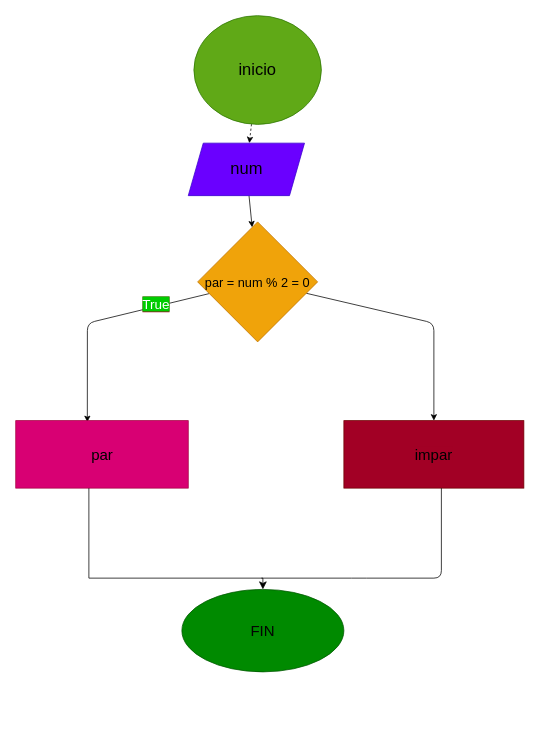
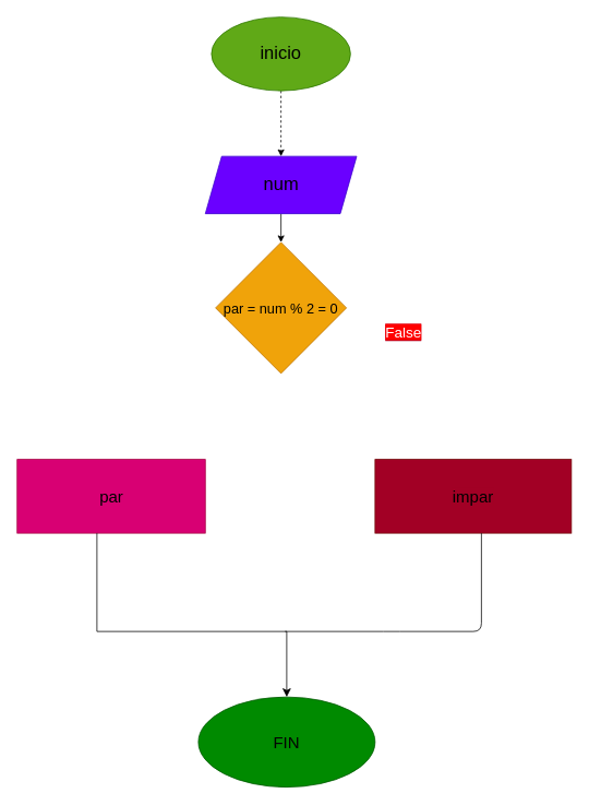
  <mxCell id="0" />
  <mxCell id="1" parent="0" />
  <mxCell id="2" style="edgeStyle=none;html=1;fontSize=20;dashed=1;" edge="1" parent="1" source="3" target="5"><mxGeometry relative="1" as="geometry" /></mxCell>
- <mxCell id="3" value="&lt;font color=&quot;#000000&quot; style=&quot;font-size: 22px;&quot;&gt;inicio&lt;/font&gt;" style="ellipse;whiteSpace=wrap;html=1;fillColor=#60a917;fontColor=#ffffff;strokeColor=#2D7600;" vertex="1" parent="1"><mxGeometry x="258" y="20" width="170" height="145" as="geometry" /></mxCell>
+ <mxCell id="3" value="&lt;font color=&quot;#000000&quot; style=&quot;font-size: 22px;&quot;&gt;inicio&lt;/font&gt;" style="ellipse;whiteSpace=wrap;html=1;fillColor=#60a917;fontColor=#ffffff;strokeColor=#2D7600;" vertex="1" parent="1"><mxGeometry x="258" y="20" width="170" height="90" as="geometry" /></mxCell>
  <mxCell id="4" style="edgeStyle=none;html=1;fontSize=20;" edge="1" parent="1" source="5" target="8"><mxGeometry relative="1" as="geometry" /></mxCell>
- <mxCell id="5" value="&lt;font color=&quot;#000000&quot;&gt;num&lt;/font&gt;" style="shape=parallelogram;perimeter=parallelogramPerimeter;whiteSpace=wrap;html=1;fixedSize=1;fontSize=22;fillColor=#6a00ff;fontColor=#ffffff;strokeColor=#3700CC;" vertex="1" parent="1"><mxGeometry x="250.5" y="190" width="155" height="70" as="geometry" /></mxCell>
- <mxCell id="6" style="edgeStyle=none;html=1;entryX=0.415;entryY=0.022;entryDx=0;entryDy=0;entryPerimeter=0;fontSize=20;" edge="1" parent="1" source="8" target="9"><mxGeometry relative="1" as="geometry"><Array as="points"><mxPoint x="116" y="430" /></Array></mxGeometry></mxCell>
- <mxCell id="7" style="edgeStyle=none;html=1;entryX=0.5;entryY=0;entryDx=0;entryDy=0;fontSize=20;" edge="1" parent="1" source="8" target="10"><mxGeometry relative="1" as="geometry"><Array as="points"><mxPoint x="578" y="430" /></Array></mxGeometry></mxCell>
+ <mxCell id="5" value="&lt;font color=&quot;#000000&quot;&gt;num&lt;/font&gt;" style="shape=parallelogram;perimeter=parallelogramPerimeter;whiteSpace=wrap;html=1;fixedSize=1;fontSize=22;fillColor=#6a00ff;fontColor=#ffffff;strokeColor=#3700CC;" vertex="1" parent="1"><mxGeometry x="250.5" y="190" width="185" height="70" as="geometry" /></mxCell>
  <mxCell id="8" value="&lt;font style=&quot;font-size: 17px;&quot;&gt;par = num % 2 = 0&lt;/font&gt;&lt;span style=&quot;font-size: 20px;&quot;&gt;&lt;br&gt;&lt;/span&gt;" style="rhombus;whiteSpace=wrap;html=1;fontSize=22;fillColor=#f0a30a;fontColor=#000000;strokeColor=#BD7000;" vertex="1" parent="1"><mxGeometry x="263" y="295" width="160" height="160" as="geometry" /></mxCell>
  <mxCell id="9" value="&lt;font color=&quot;#000000&quot;&gt;par&lt;/font&gt;" style="rounded=0;whiteSpace=wrap;html=1;fontSize=20;fillColor=#d80073;fontColor=#ffffff;strokeColor=#A50040;" vertex="1" parent="1"><mxGeometry x="20.5" y="560" width="230" height="90" as="geometry" /></mxCell>
  <mxCell id="10" value="&lt;div style=&quot;text-align: left;&quot;&gt;&lt;font color=&quot;#000000&quot;&gt;&lt;span style=&quot;background-color: rgb(162, 0, 37);&quot;&gt;impar&lt;/span&gt;&lt;/font&gt;&lt;/div&gt;" style="rounded=0;whiteSpace=wrap;html=1;fontSize=20;fillColor=#A20025;fontColor=#ffffff;strokeColor=#6F0000;" vertex="1" parent="1"><mxGeometry x="458" y="560" width="240" height="90" as="geometry" /></mxCell>
- <mxCell id="11" value="&lt;font color=&quot;#030303&quot;&gt;FIN&lt;/font&gt;" style="ellipse;whiteSpace=wrap;html=1;fontSize=20;fillColor=#008a00;fontColor=#ffffff;strokeColor=#005700;" vertex="1" parent="1"><mxGeometry x="242" y="785" width="216" height="110" as="geometry" /></mxCell>
+ <mxCell id="11" value="&lt;font color=&quot;#030303&quot;&gt;FIN&lt;/font&gt;" style="ellipse;whiteSpace=wrap;html=1;fontSize=20;fillColor=#008a00;fontColor=#ffffff;strokeColor=#005700;" vertex="1" parent="1"><mxGeometry x="242" y="850" width="216" height="110" as="geometry" /></mxCell>
  <mxCell id="12" value="" style="edgeStyle=orthogonalEdgeStyle;endArrow=classic;html=1;rounded=0;endSize=8;startSize=8;fontSize=20;elbow=vertical;" edge="1" parent="1" target="11"><mxGeometry width="50" height="50" relative="1" as="geometry"><mxPoint x="118" y="650" as="sourcePoint" /><mxPoint x="350" y="840" as="targetPoint" /><Array as="points"><mxPoint x="118" y="770" /><mxPoint x="350" y="770" /></Array></mxGeometry></mxCell>
  <mxCell id="13" value="" style="endArrow=none;html=1;fontSize=20;elbow=vertical;" edge="1" parent="1"><mxGeometry width="50" height="50" relative="1" as="geometry"><mxPoint x="348" y="770" as="sourcePoint" /><mxPoint x="588" y="650" as="targetPoint" /><Array as="points"><mxPoint x="478" y="770" /><mxPoint x="588" y="770" /></Array></mxGeometry></mxCell>
- <mxCell id="14" value="&lt;font style=&quot;font-size: 18px; background-color: rgb(0, 204, 0);&quot; color=&quot;#ffffff&quot;&gt;True&lt;/font&gt;" style="text;html=1;strokeColor=none;fillColor=none;align=center;verticalAlign=middle;whiteSpace=wrap;rounded=0;labelBackgroundColor=#A20025;fontColor=#000000;" vertex="1" parent="1"><mxGeometry x="168" y="390" width="80" height="30" as="geometry" /></mxCell>
+ <mxCell id="15" value="&lt;font style=&quot;font-size: 18px; background-color: rgb(255, 0, 0);&quot; color=&quot;#ffffff&quot;&gt;False&lt;/font&gt;" style="text;html=1;strokeColor=none;fillColor=none;align=center;verticalAlign=middle;whiteSpace=wrap;rounded=0;labelBackgroundColor=#A20025;fontColor=#000000;" vertex="1" parent="1"><mxGeometry x="463" y="390" width="60" height="30" as="geometry" /></mxCell>
